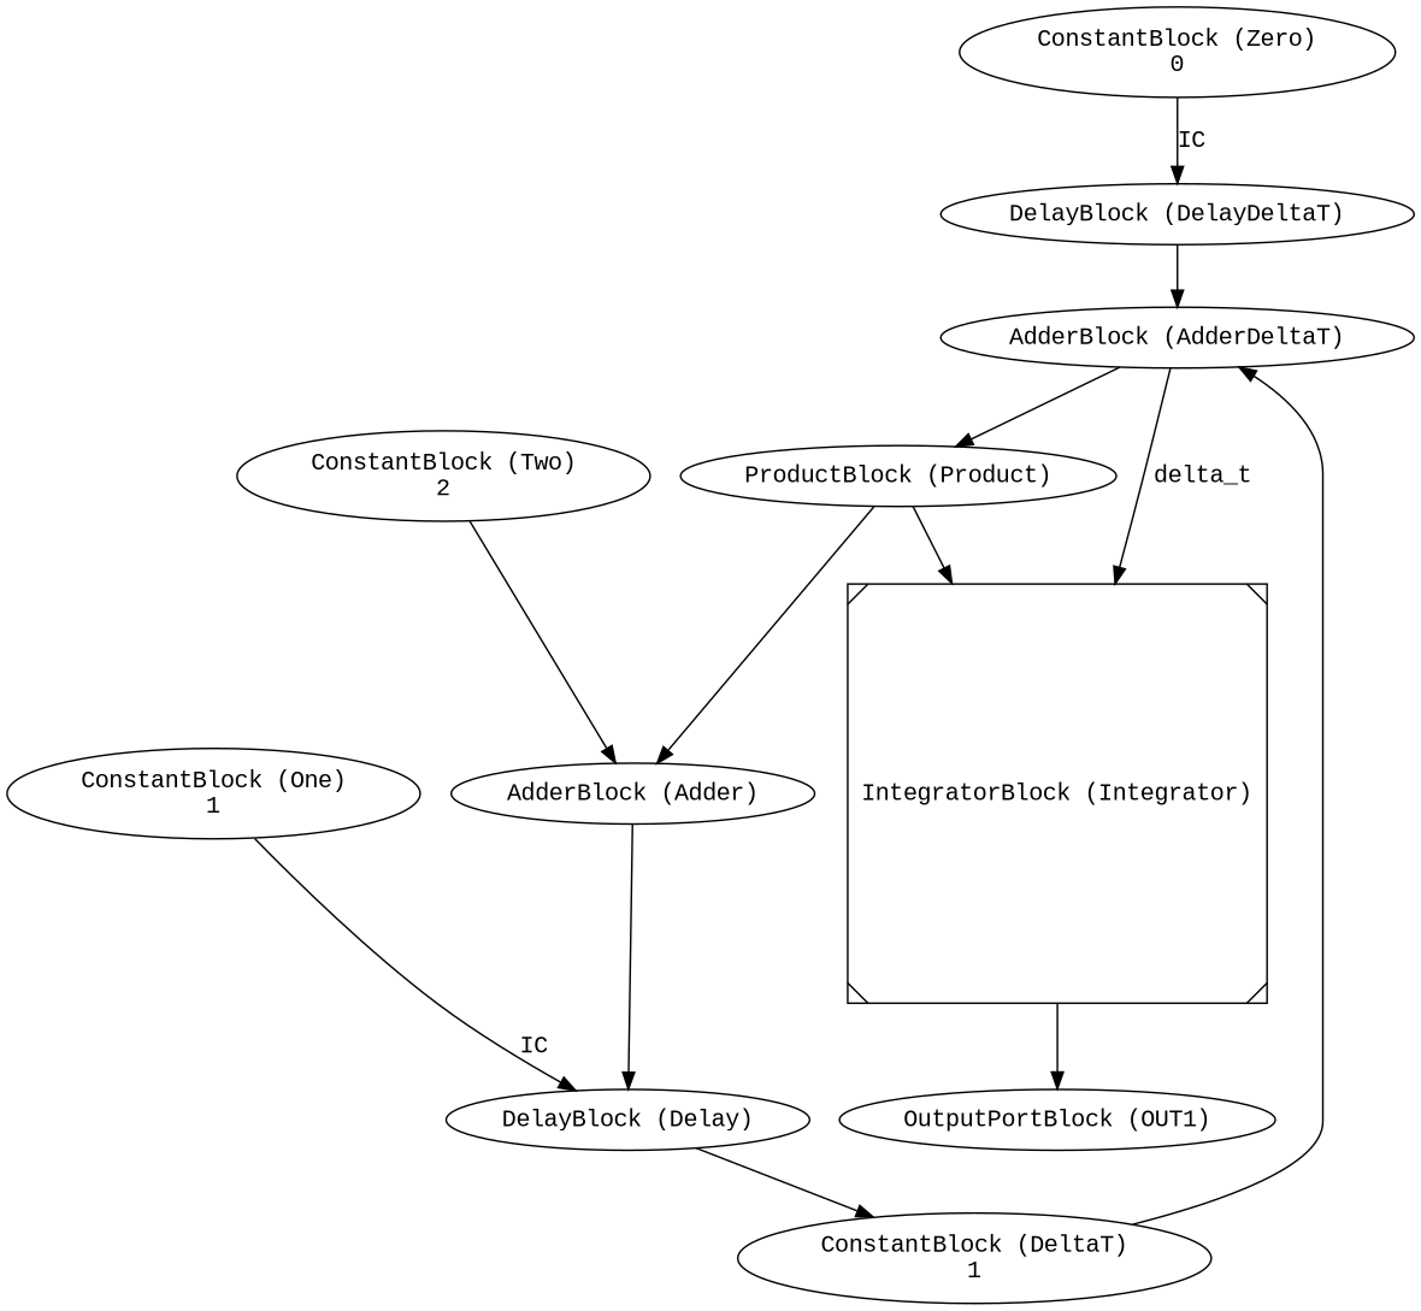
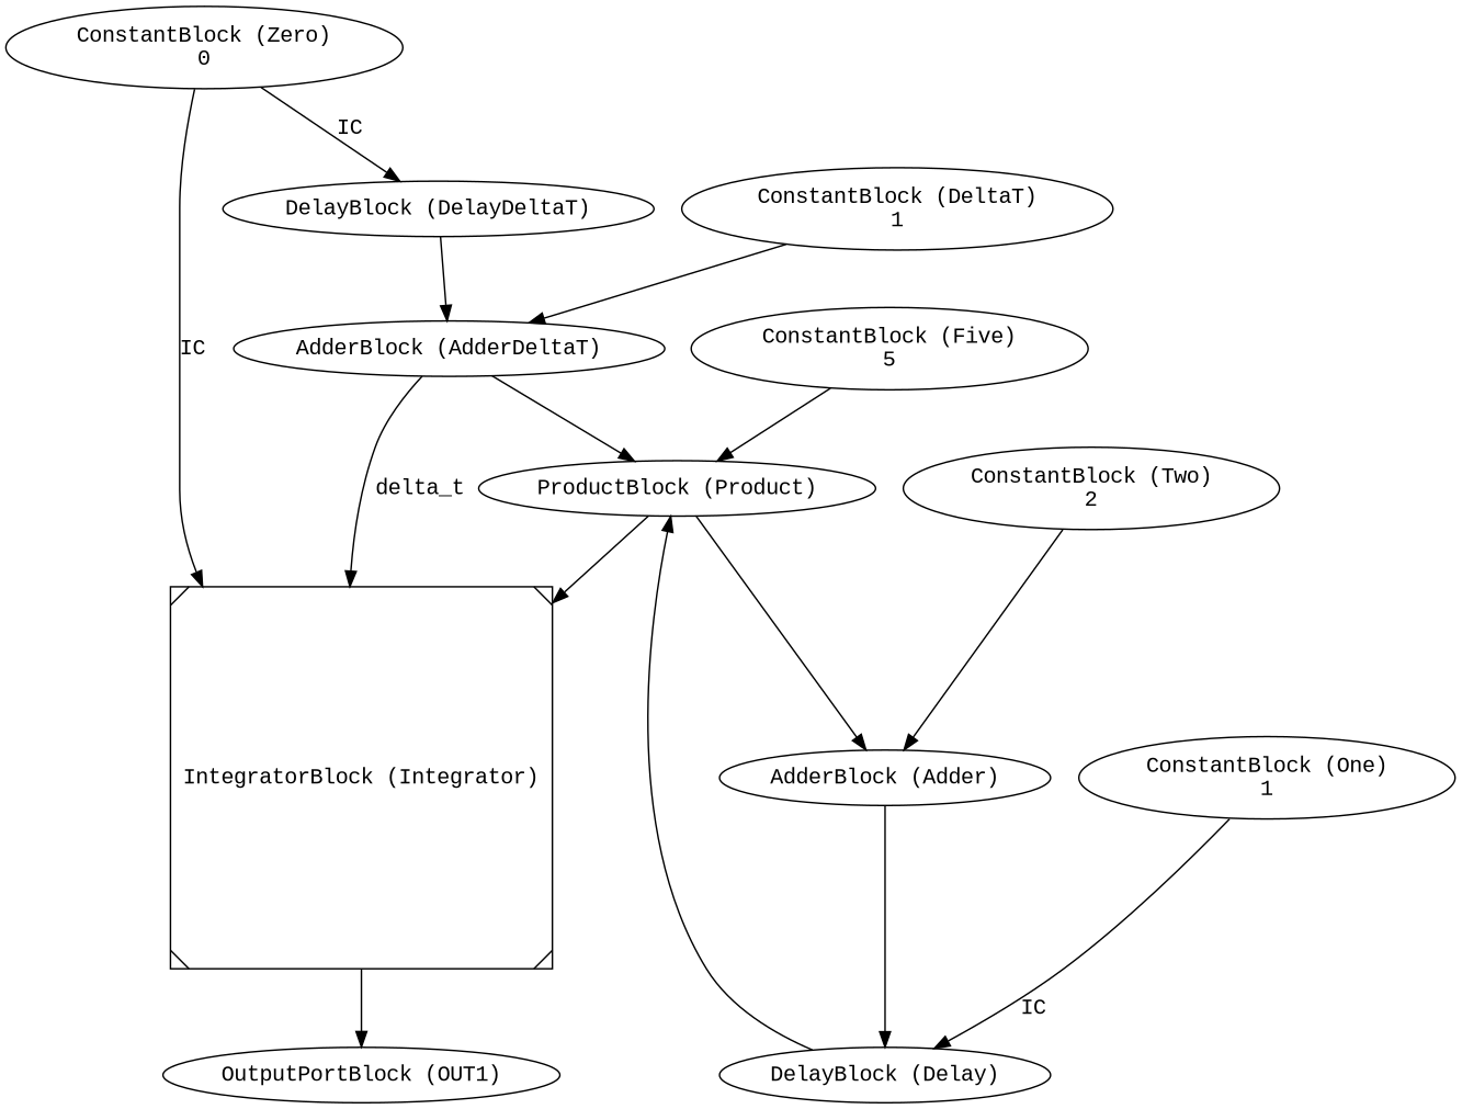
  digraph {
    fontname="Liberation Mono"
    node [fontname="Liberation Mono"]
    edge [fontname="Liberation Mono"]
    n1 [label="OutputPortBlock (OUT1)"]
    n2 [label="IntegratorBlock (Integrator)" shape=Msquare]
    n3 [label="ConstantBlock (Zero)\n0"]
    n4 [label="DelayBlock (DelayDeltaT)"]
    n5 [label="AdderBlock (AdderDeltaT)"]
    n6 [label="ConstantBlock (One)\n1"]
    n7 [label="DelayBlock (Delay)"]
    n8 [label="ProductBlock (Product)"]
    n9 [label="ConstantBlock (Two)\n2"]
    n10 [label="AdderBlock (Adder)"]
+   n11 [label="ConstantBlock (Five)\n5"]
    n12 [label="ConstantBlock (DeltaT)\n1"]
    n2 -> n1
+   n3 -> n2 [label=IC]
    n3 -> n4 [label=IC]
    n4 -> n5
    n5 -> n2 [label=delta_t]
    n5 -> n8
    n6 -> n7 [label=IC]
-   n7 -> n12
+   n7 -> n8
    n8 -> n2
    n8 -> n10
    n9 -> n10
    n10 -> n7
+   n11 -> n8
    n12 -> n5
  }
